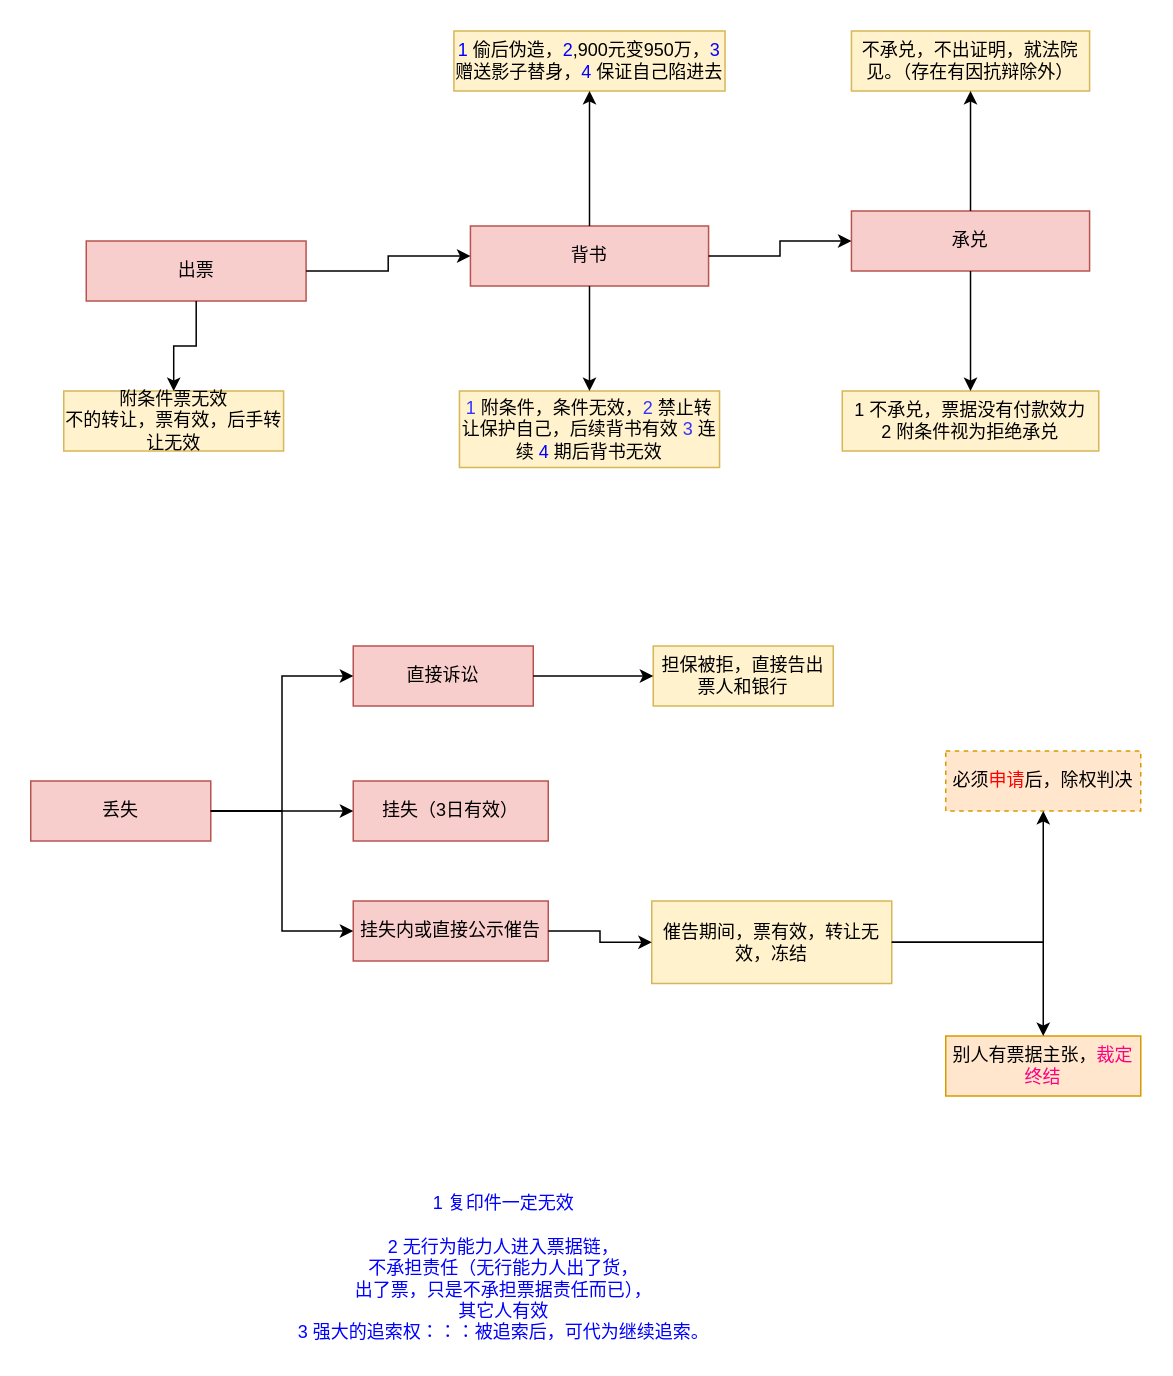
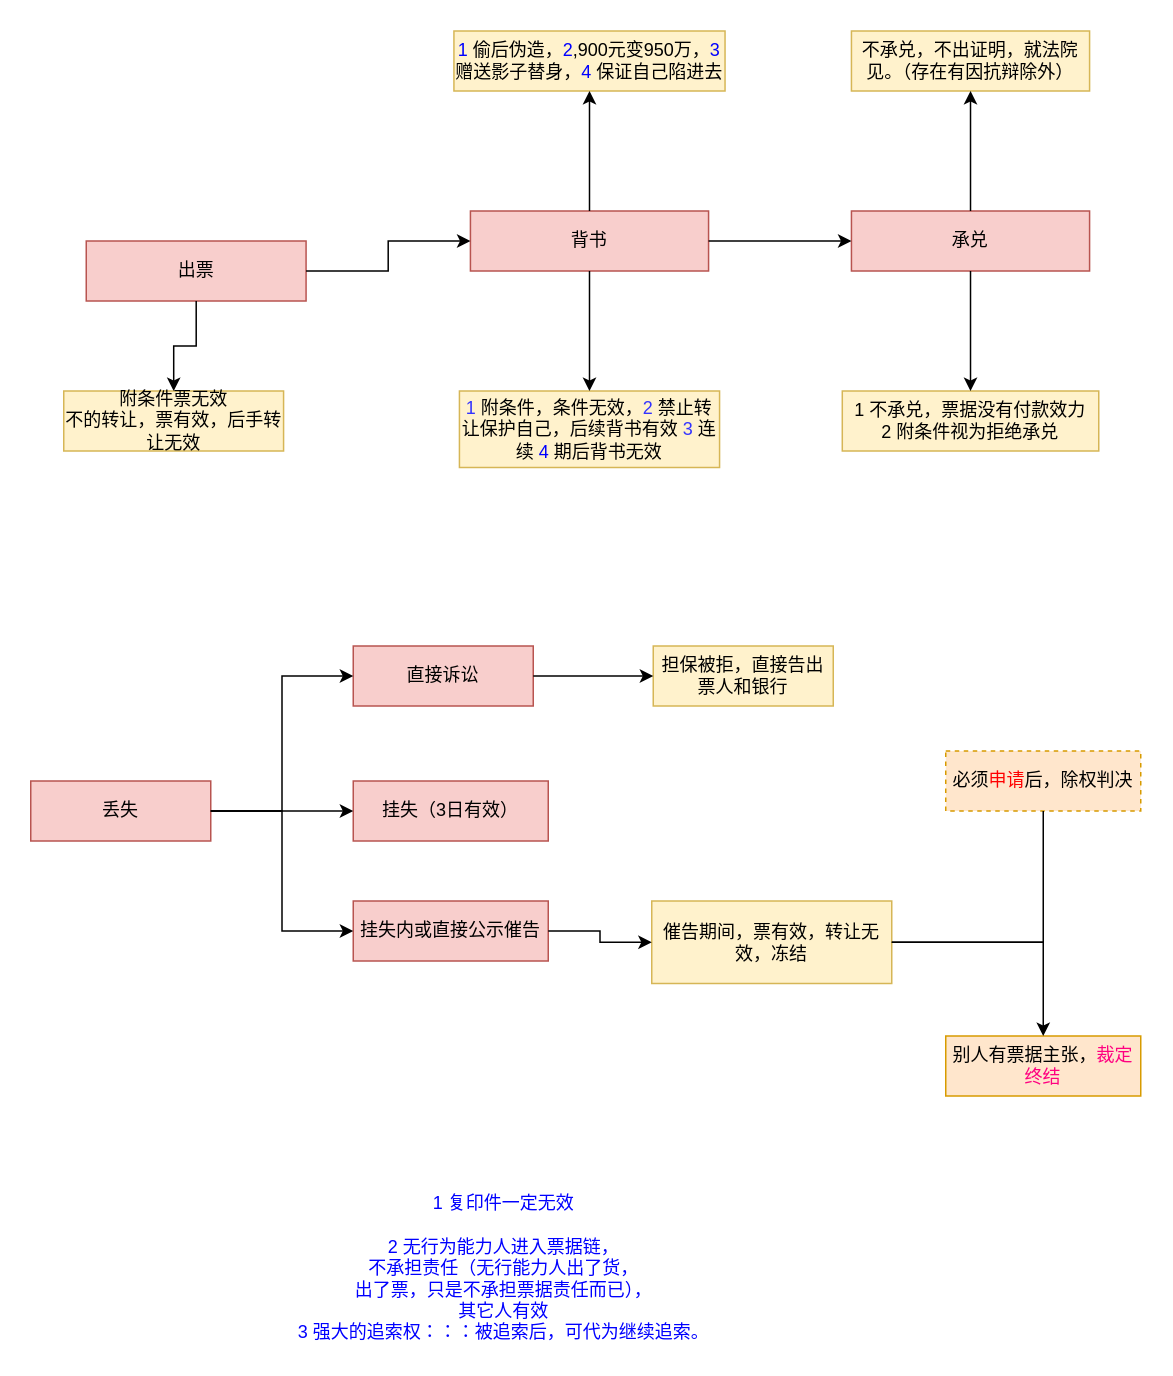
  <mxCell id="0" />
  <mxCell id="1" parent="0" />
  <mxCell id="2" value="&lt;font color=&quot;#0000ff&quot;&gt;1 复印件一定无效&lt;br&gt;&lt;br&gt;2 无行为能力人进入票据链，&lt;br&gt;不承担责任（无行能力人出了货，&lt;br&gt;出了票，只是不承担票据责任而已）， &lt;br&gt;其它人有效&lt;br&gt;3 强大的追索权：：：被追索后，可代为继续追索。&lt;br&gt;&lt;/font&gt;" style="text;html=1;align=center;verticalAlign=middle;resizable=0;points=[];autosize=1;strokeColor=none;fillColor=none;fontColor=#FF0080;" vertex="1" parent="1"><mxGeometry x="190" y="795" width="290" height="100" as="geometry" /></mxCell>
  <mxCell id="3" value="" style="group" vertex="1" connectable="0" parent="1"><mxGeometry x="20" y="430" width="740" height="300" as="geometry" /></mxCell>
  <mxCell id="4" value="丢失" style="rounded=0;whiteSpace=wrap;html=1;fillColor=#f8cecc;strokeColor=#b85450;" vertex="1" parent="3"><mxGeometry y="90" width="120" height="40" as="geometry" /></mxCell>
  <mxCell id="5" value="挂失（3日有效）" style="rounded=0;whiteSpace=wrap;html=1;fillColor=#f8cecc;strokeColor=#b85450;" vertex="1" parent="3"><mxGeometry x="215" y="90" width="130" height="40" as="geometry" /></mxCell>
  <mxCell id="6" style="edgeStyle=orthogonalEdgeStyle;rounded=0;orthogonalLoop=1;jettySize=auto;html=1;entryX=0;entryY=0.5;entryDx=0;entryDy=0;" edge="1" parent="3" source="4" target="5"><mxGeometry relative="1" as="geometry" /></mxCell>
  <mxCell id="7" value="直接诉讼" style="rounded=0;whiteSpace=wrap;html=1;fillColor=#f8cecc;strokeColor=#b85450;" vertex="1" parent="3"><mxGeometry x="215" width="120" height="40" as="geometry" /></mxCell>
  <mxCell id="8" style="edgeStyle=orthogonalEdgeStyle;rounded=0;orthogonalLoop=1;jettySize=auto;html=1;entryX=0;entryY=0.5;entryDx=0;entryDy=0;fontColor=#0000FF;" edge="1" parent="3" source="4" target="7"><mxGeometry relative="1" as="geometry" /></mxCell>
  <mxCell id="9" value="挂失内或直接公示催告" style="rounded=0;whiteSpace=wrap;html=1;fillColor=#f8cecc;strokeColor=#b85450;" vertex="1" parent="3"><mxGeometry x="215" y="170" width="130" height="40" as="geometry" /></mxCell>
  <mxCell id="10" value="" style="edgeStyle=orthogonalEdgeStyle;rounded=0;orthogonalLoop=1;jettySize=auto;html=1;fontColor=#0000FF;entryX=0;entryY=0.5;entryDx=0;entryDy=0;" edge="1" parent="3" source="4" target="9"><mxGeometry relative="1" as="geometry"><mxPoint x="208" y="110" as="targetPoint" /></mxGeometry></mxCell>
  <mxCell id="11" value="催告期间，票有效，转让无效，冻结" style="rounded=0;whiteSpace=wrap;html=1;fillColor=#fff2cc;strokeColor=#d6b656;" vertex="1" parent="3"><mxGeometry x="414" y="170" width="160" height="55" as="geometry" /></mxCell>
  <mxCell id="12" value="" style="edgeStyle=orthogonalEdgeStyle;rounded=0;orthogonalLoop=1;jettySize=auto;html=1;fontColor=#0000FF;" edge="1" parent="3" source="9" target="11"><mxGeometry relative="1" as="geometry" /></mxCell>
  <mxCell id="13" value="必须&lt;font color=&quot;#ff0000&quot;&gt;申请&lt;/font&gt;后，除权判决" style="rounded=0;whiteSpace=wrap;html=1;fillColor=#ffe6cc;strokeColor=#d79b00;dashed=1;" vertex="1" parent="3"><mxGeometry x="610" y="70" width="130" height="40" as="geometry" /></mxCell>
- <mxCell id="14" value="" style="edgeStyle=orthogonalEdgeStyle;rounded=0;orthogonalLoop=1;jettySize=auto;html=1;fontColor=#0000FF;" edge="1" parent="3" source="11" target="13"><mxGeometry relative="1" as="geometry" /></mxCell>
+ <mxCell id="14" value="" style="edgeStyle=orthogonalEdgeStyle;rounded=0;orthogonalLoop=1;jettySize=auto;html=1;fontColor=#0000FF;endArrow=none;" edge="1" parent="3" source="11" target="13"><mxGeometry relative="1" as="geometry" /></mxCell>
  <mxCell id="15" value="别人有票据主张，&lt;font color=&quot;#ff0080&quot;&gt;裁定终结&lt;/font&gt;" style="rounded=0;whiteSpace=wrap;html=1;fillColor=#ffe6cc;strokeColor=#d79b00;" vertex="1" parent="3"><mxGeometry x="610" y="260" width="130" height="40" as="geometry" /></mxCell>
  <mxCell id="16" value="" style="edgeStyle=orthogonalEdgeStyle;rounded=0;orthogonalLoop=1;jettySize=auto;html=1;fontColor=#0000FF;" edge="1" parent="3" source="11" target="15"><mxGeometry relative="1" as="geometry" /></mxCell>
  <mxCell id="17" value="担保被拒，直接告出票人和银行" style="rounded=0;whiteSpace=wrap;html=1;fillColor=#fff2cc;strokeColor=#d6b656;" vertex="1" parent="3"><mxGeometry x="415" width="120" height="40" as="geometry" /></mxCell>
  <mxCell id="18" value="" style="edgeStyle=orthogonalEdgeStyle;rounded=0;orthogonalLoop=1;jettySize=auto;html=1;fontColor=#0000FF;" edge="1" parent="3" source="7" target="17"><mxGeometry relative="1" as="geometry" /></mxCell>
  <mxCell id="19" value="" style="group" vertex="1" connectable="0" parent="1"><mxGeometry x="42" y="20" width="690" height="291" as="geometry" /></mxCell>
  <mxCell id="20" value="出票" style="rounded=0;whiteSpace=wrap;html=1;fillColor=#f8cecc;strokeColor=#b85450;" vertex="1" parent="19"><mxGeometry x="15" y="140" width="146.549" height="40" as="geometry" /></mxCell>
- <mxCell id="21" value="背书" style="rounded=0;whiteSpace=wrap;html=1;fillColor=#f8cecc;strokeColor=#b85450;" vertex="1" parent="19"><mxGeometry x="271.115" y="130" width="158.761" height="40" as="geometry" /></mxCell>
+ <mxCell id="21" value="背书" style="rounded=0;whiteSpace=wrap;html=1;fillColor=#f8cecc;strokeColor=#b85450;" vertex="1" parent="19"><mxGeometry x="271.115" y="120" width="158.761" height="40" as="geometry" /></mxCell>
  <mxCell id="22" style="edgeStyle=orthogonalEdgeStyle;rounded=0;orthogonalLoop=1;jettySize=auto;html=1;entryX=0;entryY=0.5;entryDx=0;entryDy=0;" edge="1" parent="19" source="20" target="21"><mxGeometry relative="1" as="geometry" /></mxCell>
  <mxCell id="23" value="承兑" style="rounded=0;whiteSpace=wrap;html=1;fillColor=#f8cecc;strokeColor=#b85450;" vertex="1" parent="19"><mxGeometry x="525.133" y="120" width="158.761" height="40" as="geometry" /></mxCell>
  <mxCell id="24" value="" style="edgeStyle=orthogonalEdgeStyle;rounded=0;orthogonalLoop=1;jettySize=auto;html=1;" edge="1" parent="19" source="21" target="23"><mxGeometry relative="1" as="geometry" /></mxCell>
  <mxCell id="25" value="附条件票无效&lt;br&gt;不的转让，票有效，后手转让无效" style="rounded=0;whiteSpace=wrap;html=1;fillColor=#fff2cc;strokeColor=#d6b656;" vertex="1" parent="19"><mxGeometry y="240" width="146.549" height="40" as="geometry" /></mxCell>
  <mxCell id="26" value="" style="edgeStyle=orthogonalEdgeStyle;rounded=0;orthogonalLoop=1;jettySize=auto;html=1;" edge="1" parent="19" source="20" target="25"><mxGeometry relative="1" as="geometry" /></mxCell>
  <mxCell id="27" value="&lt;font color=&quot;#3333ff&quot;&gt;1 &lt;/font&gt;附条件，条件无效，&lt;font color=&quot;#3333ff&quot;&gt;2&lt;/font&gt; 禁止转让保护自己，后续背书有效 &lt;font color=&quot;#3333ff&quot;&gt;3 &lt;/font&gt;连续 &lt;font color=&quot;#0000ff&quot;&gt;4&lt;/font&gt; 期后背书无效" style="rounded=0;whiteSpace=wrap;html=1;fillColor=#fff2cc;strokeColor=#d6b656;" vertex="1" parent="19"><mxGeometry x="263.788" y="240" width="173.416" height="51" as="geometry" /></mxCell>
  <mxCell id="28" value="" style="edgeStyle=orthogonalEdgeStyle;rounded=0;orthogonalLoop=1;jettySize=auto;html=1;" edge="1" parent="19" source="21" target="27"><mxGeometry relative="1" as="geometry" /></mxCell>
  <mxCell id="29" value="1 不承兑，票据没有付款效力&lt;br&gt;2 附条件视为拒绝承兑" style="rounded=0;whiteSpace=wrap;html=1;fillColor=#fff2cc;strokeColor=#d6b656;" vertex="1" parent="19"><mxGeometry x="519.027" y="240" width="170.973" height="40" as="geometry" /></mxCell>
  <mxCell id="30" value="" style="edgeStyle=orthogonalEdgeStyle;rounded=0;orthogonalLoop=1;jettySize=auto;html=1;" edge="1" parent="19" source="23" target="29"><mxGeometry relative="1" as="geometry" /></mxCell>
  <mxCell id="31" value="&lt;font color=&quot;#0000ff&quot;&gt;1&lt;/font&gt; 偷后伪造，&lt;font color=&quot;#0000ff&quot;&gt;2&lt;/font&gt;,900元变950万，&lt;font color=&quot;#0000ff&quot;&gt;3&lt;/font&gt; 赠送影子替身，&lt;font color=&quot;#0000ff&quot;&gt;4 &lt;/font&gt;保证自己陷进去" style="rounded=0;whiteSpace=wrap;html=1;fillColor=#fff2cc;strokeColor=#d6b656;" vertex="1" parent="19"><mxGeometry x="260.124" width="180.743" height="40" as="geometry" /></mxCell>
  <mxCell id="32" value="" style="edgeStyle=orthogonalEdgeStyle;rounded=0;orthogonalLoop=1;jettySize=auto;html=1;" edge="1" parent="19" source="21" target="31"><mxGeometry relative="1" as="geometry" /></mxCell>
  <mxCell id="33" value="不承兑，不出证明，就法院见。（存在有因抗辩除外）" style="rounded=0;whiteSpace=wrap;html=1;fillColor=#fff2cc;strokeColor=#d6b656;" vertex="1" parent="19"><mxGeometry x="525.133" width="158.761" height="40" as="geometry" /></mxCell>
  <mxCell id="34" value="" style="edgeStyle=orthogonalEdgeStyle;rounded=0;orthogonalLoop=1;jettySize=auto;html=1;fontColor=#0000FF;" edge="1" parent="19" source="23" target="33"><mxGeometry relative="1" as="geometry" /></mxCell>
